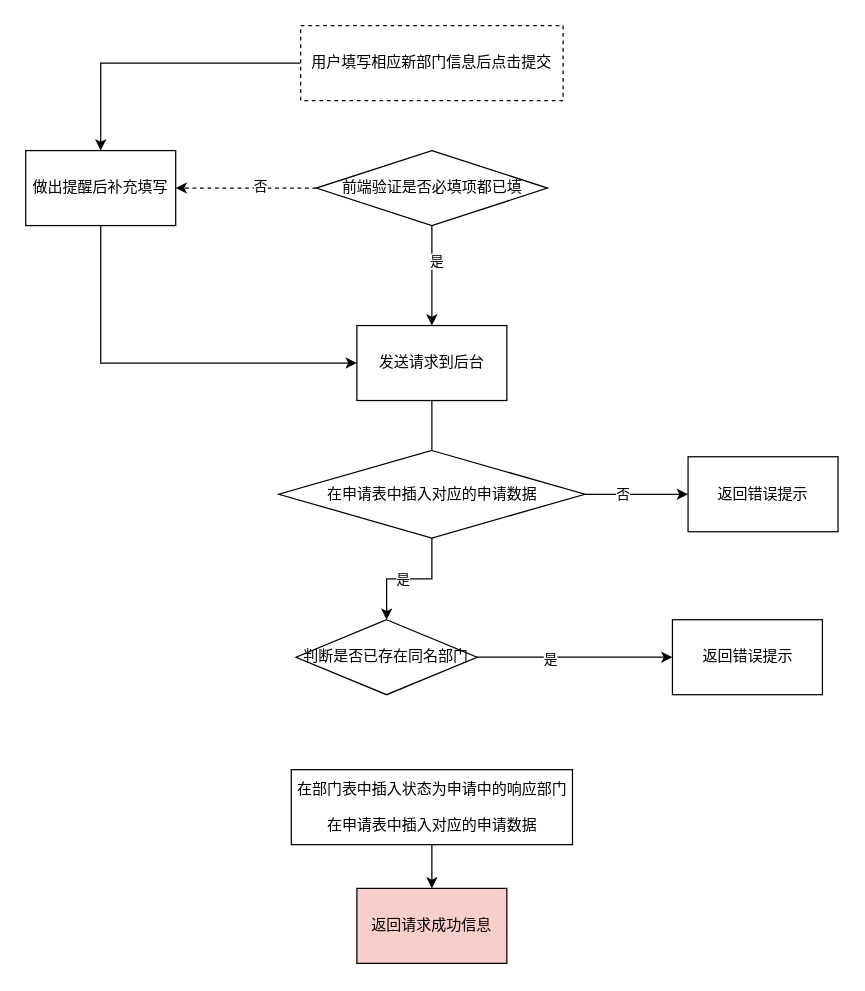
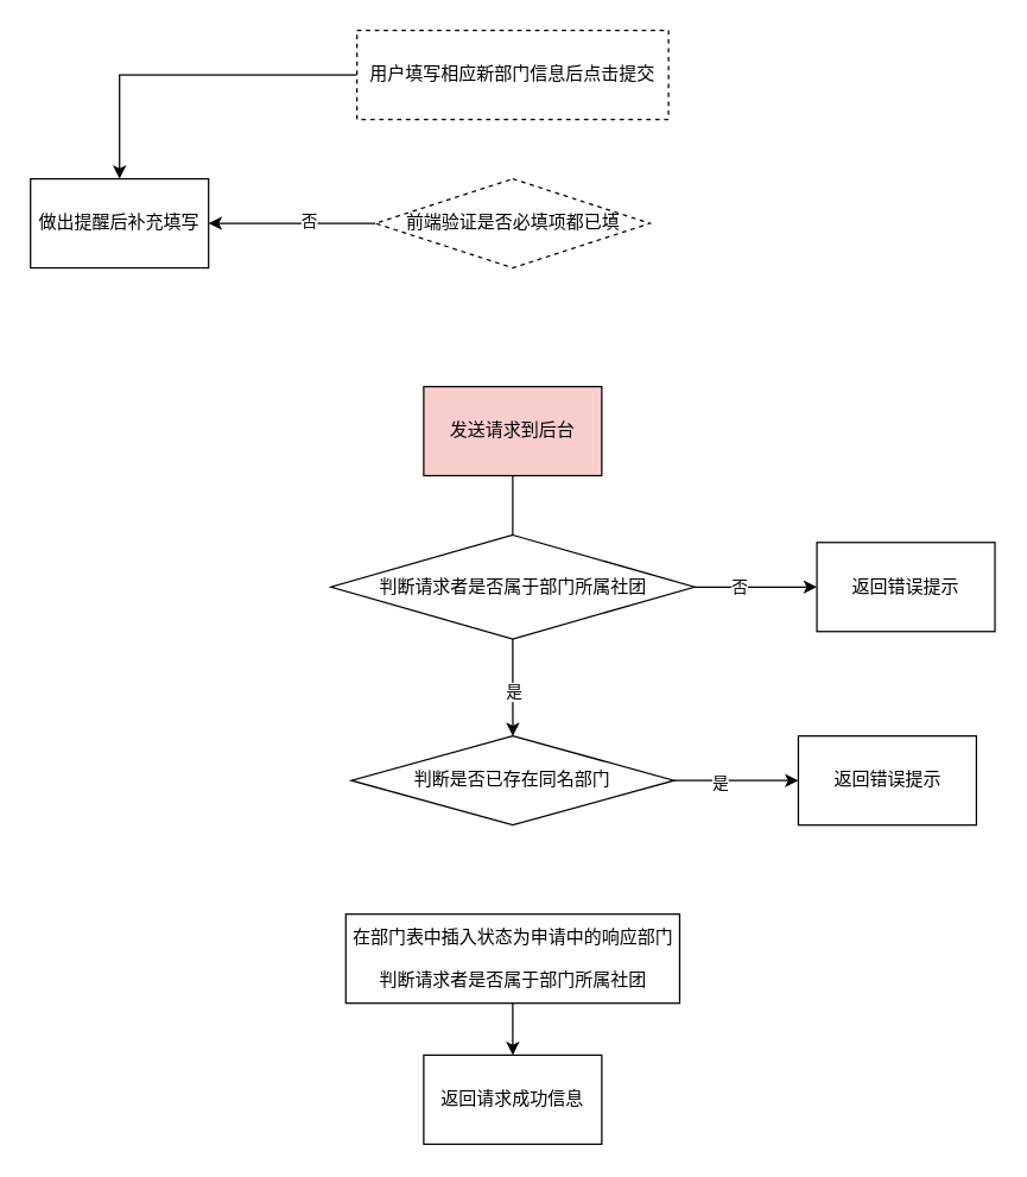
  <mxCell id="0" />
  <mxCell id="1" parent="0" />
  <mxCell id="2" value="" style="edgeStyle=orthogonalEdgeStyle;rounded=0;orthogonalLoop=1;jettySize=auto;html=1;" parent="1" source="3" target="12" edge="1"><mxGeometry relative="1" as="geometry"><mxPoint x="345" y="120" as="targetPoint" /></mxGeometry></mxCell>
  <mxCell id="3" value="用户填写相应新部门信息后点击提交" style="rounded=0;whiteSpace=wrap;html=1;dashed=1;" parent="1" vertex="1"><mxGeometry x="240" y="20" width="210" height="60" as="geometry" /></mxCell>
- <mxCell id="4" value="" style="edgeStyle=orthogonalEdgeStyle;rounded=0;orthogonalLoop=1;jettySize=auto;html=1;" parent="1" source="8" target="10" edge="1"><mxGeometry relative="1" as="geometry" /></mxCell>
- <mxCell id="5" value="是" style="edgeLabel;html=1;align=center;verticalAlign=middle;resizable=0;points=[];" parent="4" vertex="1" connectable="0"><mxGeometry x="-0.312" y="3" relative="1" as="geometry"><mxPoint as="offset" /></mxGeometry></mxCell>
- <mxCell id="6" value="" style="edgeStyle=orthogonalEdgeStyle;rounded=0;orthogonalLoop=1;jettySize=auto;html=1;dashed=1;" parent="1" source="8" target="12" edge="1"><mxGeometry relative="1" as="geometry" /></mxCell>
+ <mxCell id="6" value="" style="edgeStyle=orthogonalEdgeStyle;rounded=0;orthogonalLoop=1;jettySize=auto;html=1;" parent="1" source="8" target="12" edge="1"><mxGeometry relative="1" as="geometry" /></mxCell>
  <mxCell id="7" value="否" style="edgeLabel;html=1;align=center;verticalAlign=middle;resizable=0;points=[];" parent="6" vertex="1" connectable="0"><mxGeometry x="-0.191" y="-2" relative="1" as="geometry"><mxPoint x="1" as="offset" /></mxGeometry></mxCell>
- <mxCell id="8" value="&lt;span&gt;前端验证是否必填项都已填&lt;/span&gt;" style="rhombus;whiteSpace=wrap;html=1;" parent="1" vertex="1"><mxGeometry x="252.5" y="120" width="185" height="60" as="geometry" /></mxCell>
+ <mxCell id="8" value="&lt;span&gt;前端验证是否必填项都已填&lt;/span&gt;" style="rhombus;whiteSpace=wrap;html=1;dashed=1;" parent="1" vertex="1"><mxGeometry x="252.5" y="120" width="185" height="60" as="geometry" /></mxCell>
  <mxCell id="9" value="" style="edgeStyle=orthogonalEdgeStyle;rounded=0;orthogonalLoop=1;jettySize=auto;html=1;endArrow=none;" edge="1" parent="1" source="10" target="24"><mxGeometry relative="1" as="geometry" /></mxCell>
- <mxCell id="10" value="发送请求到后台" style="whiteSpace=wrap;html=1;" parent="1" vertex="1"><mxGeometry x="285" y="260" width="120" height="60" as="geometry" /></mxCell>
- <mxCell id="11" style="edgeStyle=orthogonalEdgeStyle;rounded=0;orthogonalLoop=1;jettySize=auto;html=1;entryX=0;entryY=0.5;entryDx=0;entryDy=0;" parent="1" source="12" target="10" edge="1"><mxGeometry relative="1" as="geometry"><Array as="points"><mxPoint x="80" y="290" /></Array></mxGeometry></mxCell>
+ <mxCell id="10" value="发送请求到后台" style="whiteSpace=wrap;html=1;fillColor=#f8cecc;" parent="1" vertex="1"><mxGeometry x="285" y="260" width="120" height="60" as="geometry" /></mxCell>
  <mxCell id="12" value="做出提醒后补充填写" style="whiteSpace=wrap;html=1;" parent="1" vertex="1"><mxGeometry x="20" y="120" width="120" height="60" as="geometry" /></mxCell>
  <mxCell id="13" value="" style="edgeStyle=orthogonalEdgeStyle;rounded=0;orthogonalLoop=1;jettySize=auto;html=1;" parent="1" source="15" target="16" edge="1"><mxGeometry relative="1" as="geometry" /></mxCell>
  <mxCell id="14" value="是" style="edgeLabel;html=1;align=center;verticalAlign=middle;resizable=0;points=[];" parent="13" vertex="1" connectable="0"><mxGeometry x="-0.252" y="-1" relative="1" as="geometry"><mxPoint as="offset" /></mxGeometry></mxCell>
- <mxCell id="15" value="判断是否已存在同名部门" style="rhombus;whiteSpace=wrap;html=1;" parent="1" vertex="1"><mxGeometry x="236.25" y="495.4" width="145" height="60" as="geometry" /></mxCell>
+ <mxCell id="15" value="判断是否已存在同名部门" style="rhombus;whiteSpace=wrap;html=1;" parent="1" vertex="1"><mxGeometry x="236.25" y="495.4" width="217.5" height="60" as="geometry" /></mxCell>
  <mxCell id="16" value="返回错误提示" style="whiteSpace=wrap;html=1;" parent="1" vertex="1"><mxGeometry x="537.5" y="495.4" width="120" height="60" as="geometry" /></mxCell>
  <mxCell id="17" value="" style="edgeStyle=orthogonalEdgeStyle;rounded=0;orthogonalLoop=1;jettySize=auto;html=1;" parent="1" source="18" target="19" edge="1"><mxGeometry relative="1" as="geometry" /></mxCell>
- <mxCell id="18" value="在部门表中插入状态为申请中的响应部门&lt;br&gt;&lt;br&gt;在申请表中插入对应的申请数据" style="whiteSpace=wrap;html=1;" parent="1" vertex="1"><mxGeometry x="232.5" y="615.4" width="225" height="60" as="geometry" /></mxCell>
- <mxCell id="19" value="返回请求成功信息" style="whiteSpace=wrap;html=1;fillColor=#f8cecc;" parent="1" vertex="1"><mxGeometry x="285" y="710.4" width="120" height="60" as="geometry" /></mxCell>
+ <mxCell id="18" value="在部门表中插入状态为申请中的响应部门&lt;br&gt;&lt;br&gt;判断请求者是否属于部门所属社团" style="whiteSpace=wrap;html=1;" parent="1" vertex="1"><mxGeometry x="232.5" y="615.4" width="225" height="60" as="geometry" /></mxCell>
+ <mxCell id="19" value="返回请求成功信息" style="whiteSpace=wrap;html=1;" parent="1" vertex="1"><mxGeometry x="285" y="710.4" width="120" height="60" as="geometry" /></mxCell>
  <mxCell id="20" value="" style="edgeStyle=orthogonalEdgeStyle;rounded=0;orthogonalLoop=1;jettySize=auto;html=1;" edge="1" parent="1" source="24" target="15"><mxGeometry relative="1" as="geometry" /></mxCell>
  <mxCell id="21" value="是" style="edgeLabel;html=1;align=center;verticalAlign=middle;resizable=0;points=[];" vertex="1" connectable="0" parent="20"><mxGeometry x="0.111" relative="1" as="geometry"><mxPoint as="offset" /></mxGeometry></mxCell>
  <mxCell id="22" value="" style="edgeStyle=orthogonalEdgeStyle;rounded=0;orthogonalLoop=1;jettySize=auto;html=1;" edge="1" parent="1" source="24" target="25"><mxGeometry relative="1" as="geometry" /></mxCell>
  <mxCell id="23" value="否" style="edgeLabel;html=1;align=center;verticalAlign=middle;resizable=0;points=[];" vertex="1" connectable="0" parent="22"><mxGeometry x="-0.305" y="2" relative="1" as="geometry"><mxPoint x="1" y="1" as="offset" /></mxGeometry></mxCell>
- <mxCell id="24" value="在申请表中插入对应的申请数据" style="rhombus;whiteSpace=wrap;html=1;" vertex="1" parent="1"><mxGeometry x="222.5" y="360" width="245" height="70" as="geometry" /></mxCell>
+ <mxCell id="24" value="判断请求者是否属于部门所属社团" style="rhombus;whiteSpace=wrap;html=1;" vertex="1" parent="1"><mxGeometry x="222.5" y="360" width="245" height="70" as="geometry" /></mxCell>
  <mxCell id="25" value="返回错误提示" style="whiteSpace=wrap;html=1;" vertex="1" parent="1"><mxGeometry x="550" y="365" width="120" height="60" as="geometry" /></mxCell>
